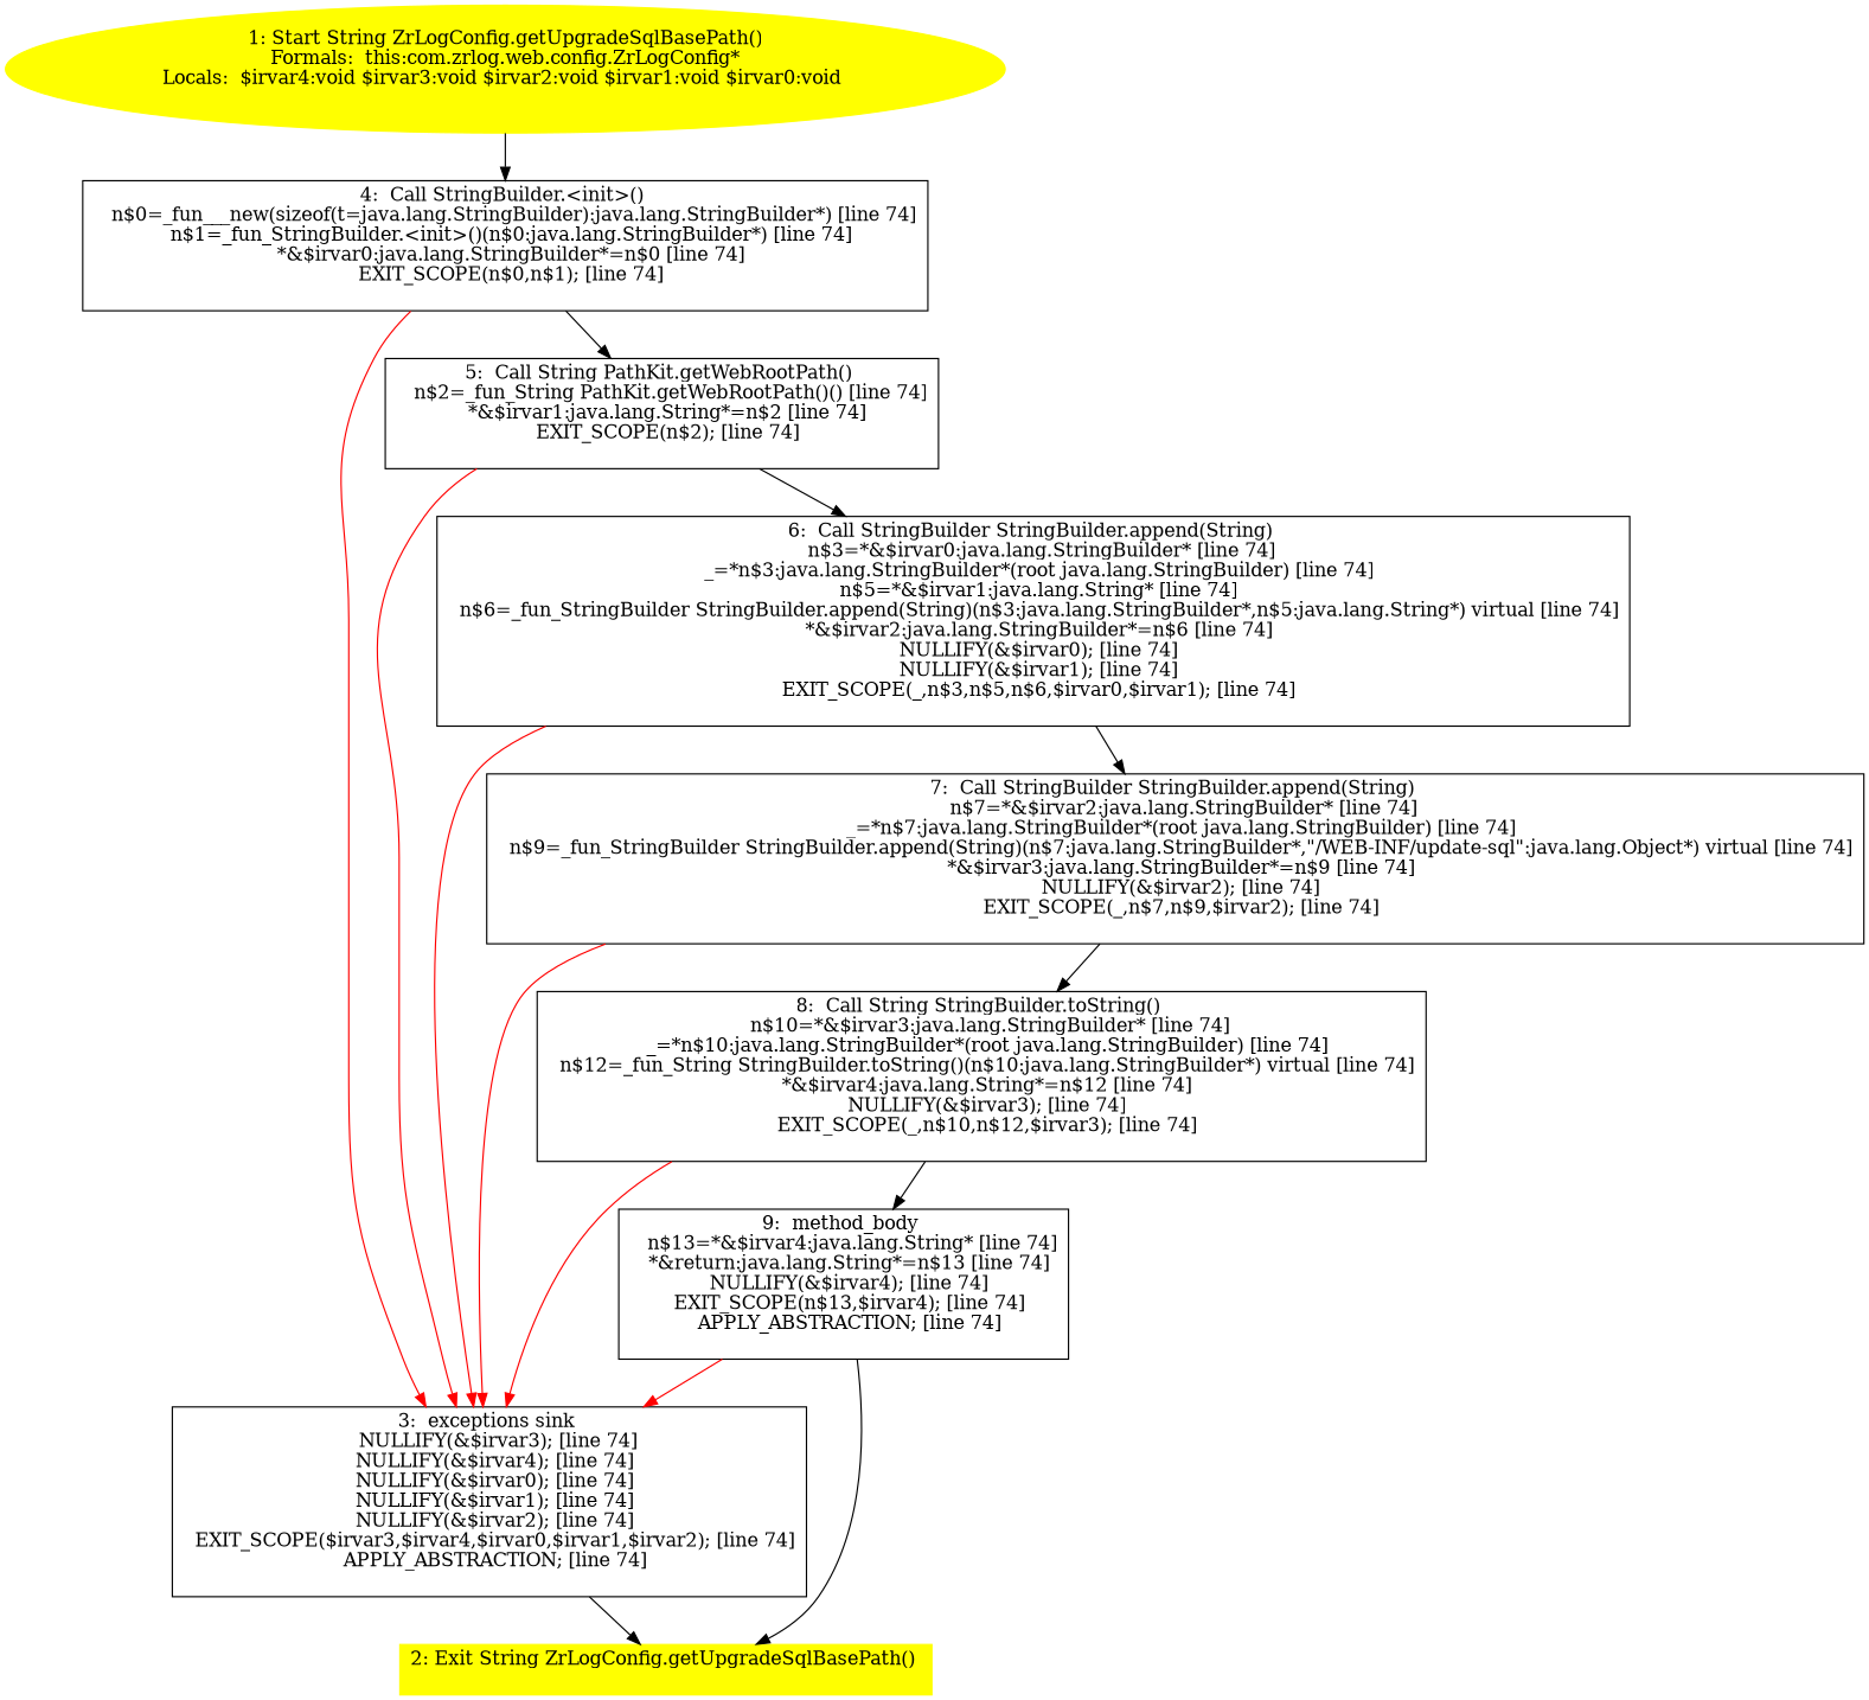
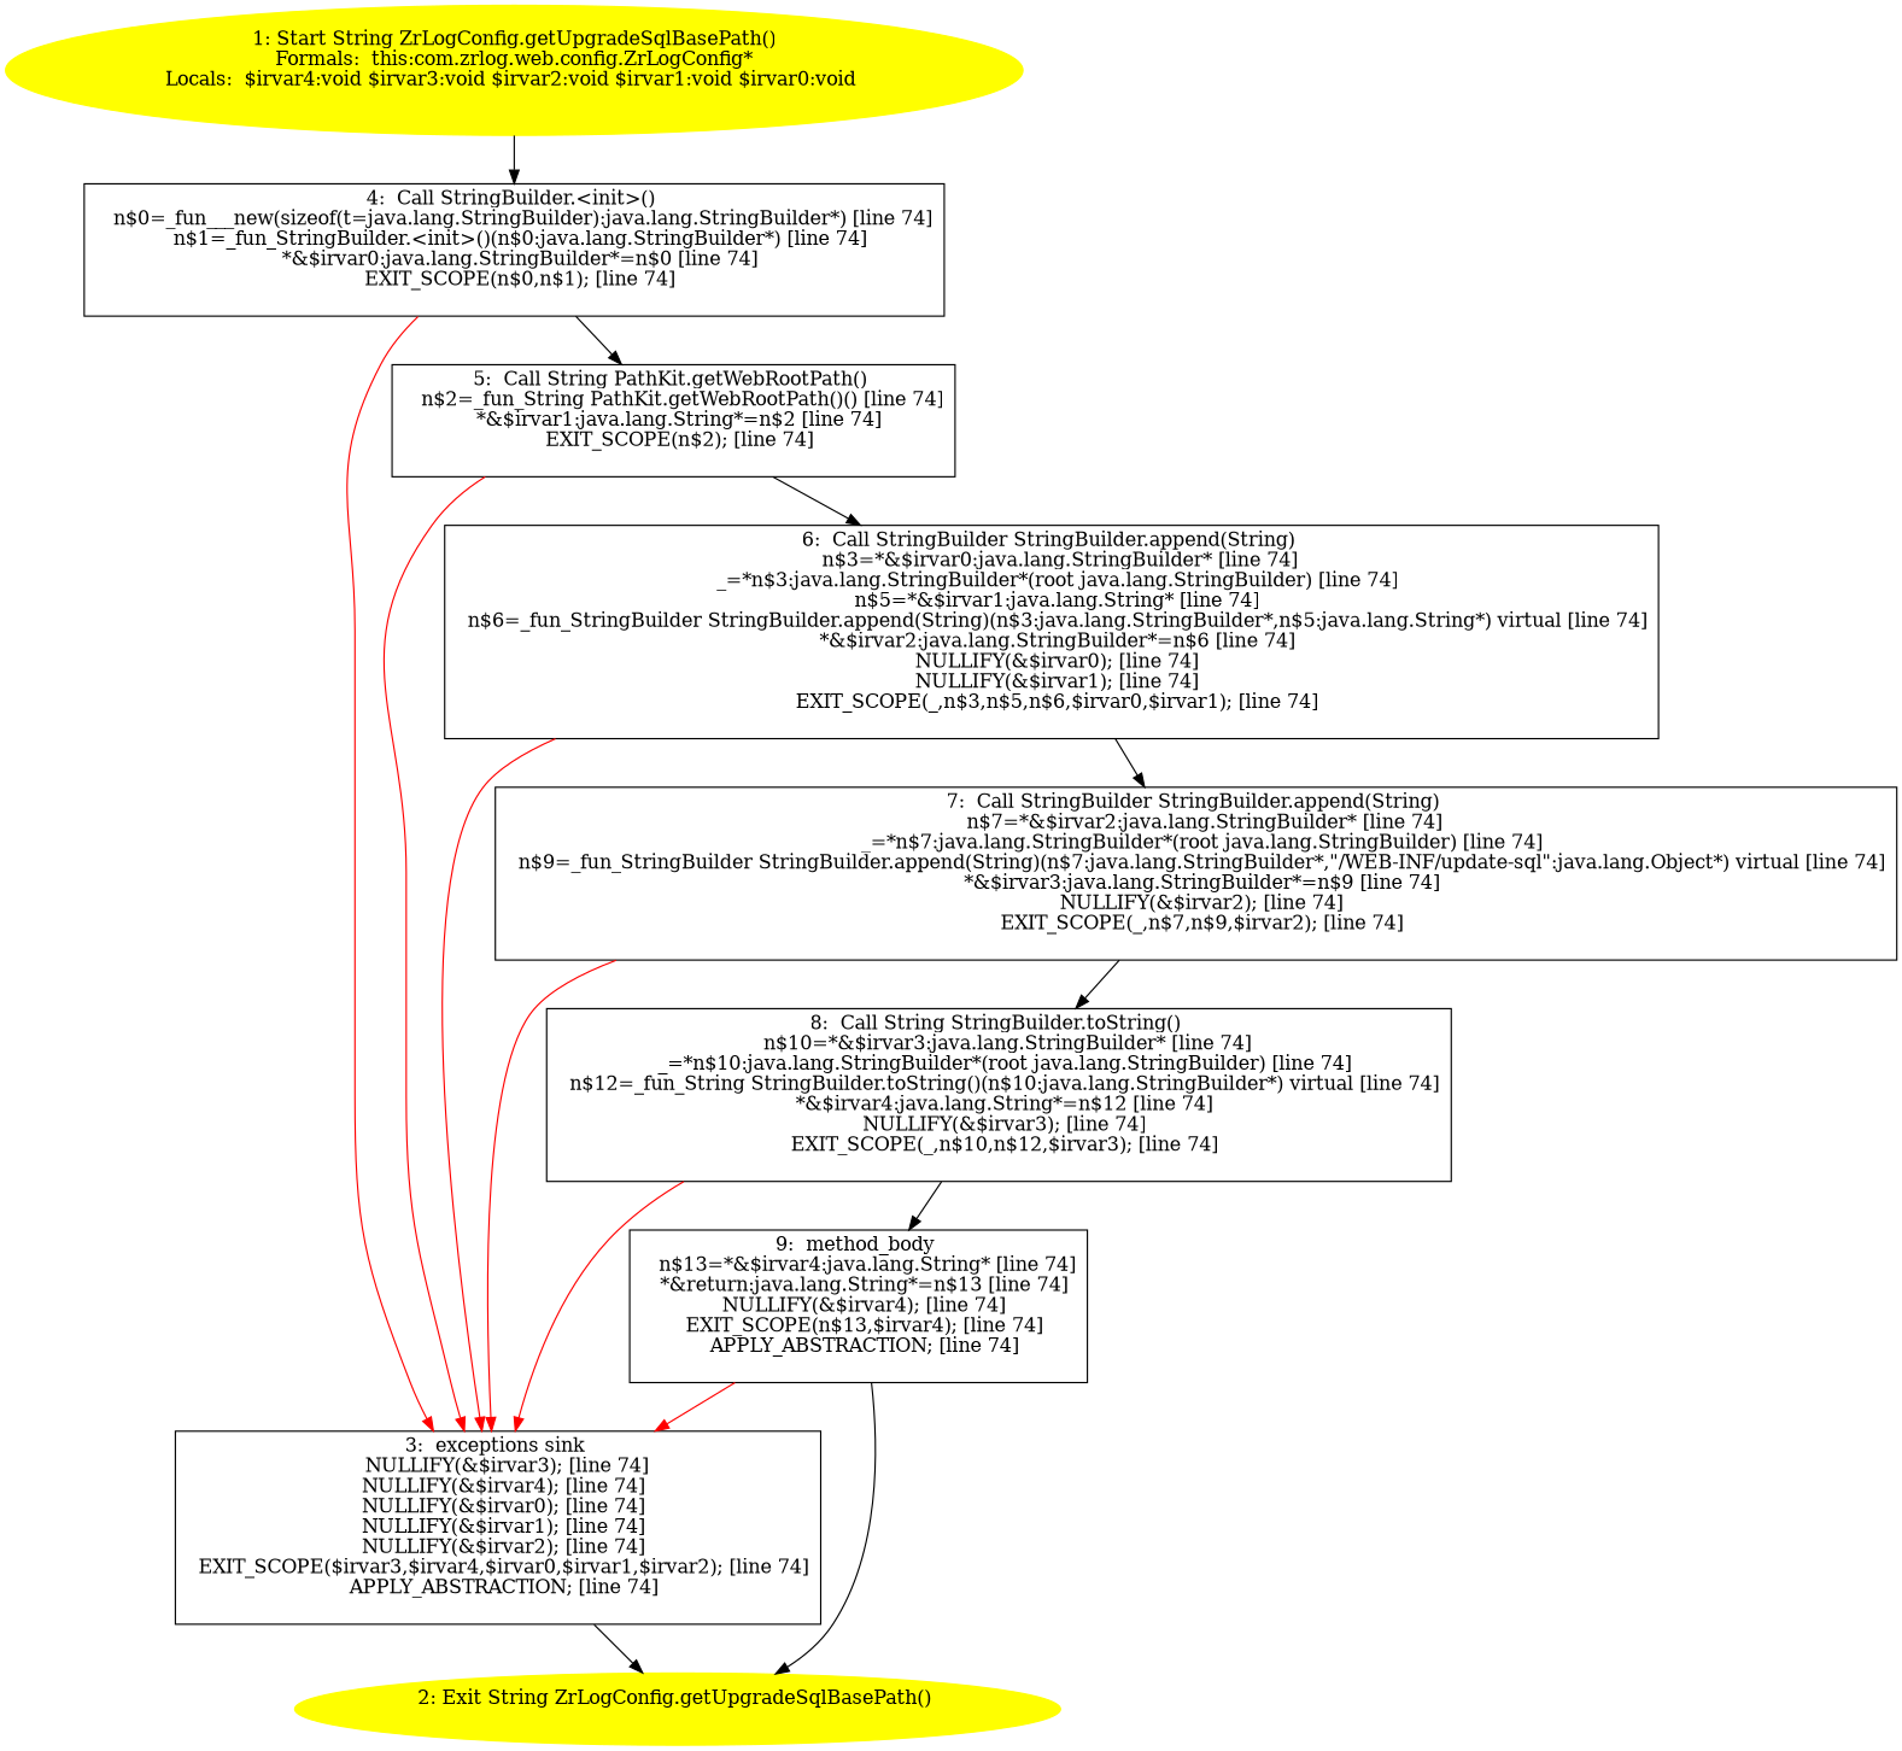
  digraph {
    node [shape=box]
    n1 [color=yellow label="1: Start String ZrLogConfig.getUpgradeSqlBasePath()\nFormals:  this:com.zrlog.web.config.ZrLogConfig*\nLocals:  $irvar4:void $irvar3:void $irvar2:void $irvar1:void $irvar0:void \n  " style=filled shape=""]
    n2 [label="4:  Call StringBuilder.<init>() \n   n$0=_fun___new(sizeof(t=java.lang.StringBuilder):java.lang.StringBuilder*) [line 74]\n  n$1=_fun_StringBuilder.<init>()(n$0:java.lang.StringBuilder*) [line 74]\n  *&$irvar0:java.lang.StringBuilder*=n$0 [line 74]\n  EXIT_SCOPE(n$0,n$1); [line 74]\n "]
    n3 [label="3:  exceptions sink \n   NULLIFY(&$irvar3); [line 74]\n  NULLIFY(&$irvar4); [line 74]\n  NULLIFY(&$irvar0); [line 74]\n  NULLIFY(&$irvar1); [line 74]\n  NULLIFY(&$irvar2); [line 74]\n  EXIT_SCOPE($irvar3,$irvar4,$irvar0,$irvar1,$irvar2); [line 74]\n  APPLY_ABSTRACTION; [line 74]\n "]
    n4 [label="5:  Call String PathKit.getWebRootPath() \n   n$2=_fun_String PathKit.getWebRootPath()() [line 74]\n  *&$irvar1:java.lang.String*=n$2 [line 74]\n  EXIT_SCOPE(n$2); [line 74]\n "]
-   n5 [color=yellow label="2: Exit String ZrLogConfig.getUpgradeSqlBasePath() \n  " style=filled]
+   n5 [color=yellow label="2: Exit String ZrLogConfig.getUpgradeSqlBasePath() \n  " style=filled shape=""]
    n6 [label="6:  Call StringBuilder StringBuilder.append(String) \n   n$3=*&$irvar0:java.lang.StringBuilder* [line 74]\n  _=*n$3:java.lang.StringBuilder*(root java.lang.StringBuilder) [line 74]\n  n$5=*&$irvar1:java.lang.String* [line 74]\n  n$6=_fun_StringBuilder StringBuilder.append(String)(n$3:java.lang.StringBuilder*,n$5:java.lang.String*) virtual [line 74]\n  *&$irvar2:java.lang.StringBuilder*=n$6 [line 74]\n  NULLIFY(&$irvar0); [line 74]\n  NULLIFY(&$irvar1); [line 74]\n  EXIT_SCOPE(_,n$3,n$5,n$6,$irvar0,$irvar1); [line 74]\n "]
    n7 [label="7:  Call StringBuilder StringBuilder.append(String) \n   n$7=*&$irvar2:java.lang.StringBuilder* [line 74]\n  _=*n$7:java.lang.StringBuilder*(root java.lang.StringBuilder) [line 74]\n  n$9=_fun_StringBuilder StringBuilder.append(String)(n$7:java.lang.StringBuilder*,\"/WEB-INF/update-sql\":java.lang.Object*) virtual [line 74]\n  *&$irvar3:java.lang.StringBuilder*=n$9 [line 74]\n  NULLIFY(&$irvar2); [line 74]\n  EXIT_SCOPE(_,n$7,n$9,$irvar2); [line 74]\n "]
    n8 [label="8:  Call String StringBuilder.toString() \n   n$10=*&$irvar3:java.lang.StringBuilder* [line 74]\n  _=*n$10:java.lang.StringBuilder*(root java.lang.StringBuilder) [line 74]\n  n$12=_fun_String StringBuilder.toString()(n$10:java.lang.StringBuilder*) virtual [line 74]\n  *&$irvar4:java.lang.String*=n$12 [line 74]\n  NULLIFY(&$irvar3); [line 74]\n  EXIT_SCOPE(_,n$10,n$12,$irvar3); [line 74]\n "]
    n9 [label="9:  method_body \n   n$13=*&$irvar4:java.lang.String* [line 74]\n  *&return:java.lang.String*=n$13 [line 74]\n  NULLIFY(&$irvar4); [line 74]\n  EXIT_SCOPE(n$13,$irvar4); [line 74]\n  APPLY_ABSTRACTION; [line 74]\n "]
    n1 -> n2
    n2 -> n3 [color=red]
    n2 -> n4
    n3 -> n5
    n4 -> n3 [color=red]
    n4 -> n6
    n6 -> n3 [color=red]
    n6 -> n7
    n7 -> n3 [color=red]
    n7 -> n8
    n8 -> n3 [color=red]
    n8 -> n9
    n9 -> n3 [color=red]
    n9 -> n5
  }
